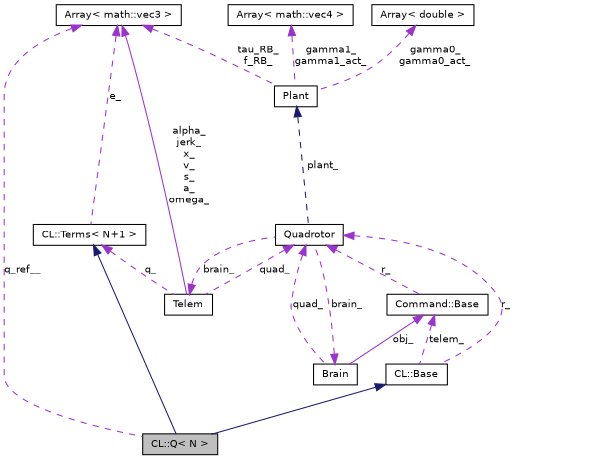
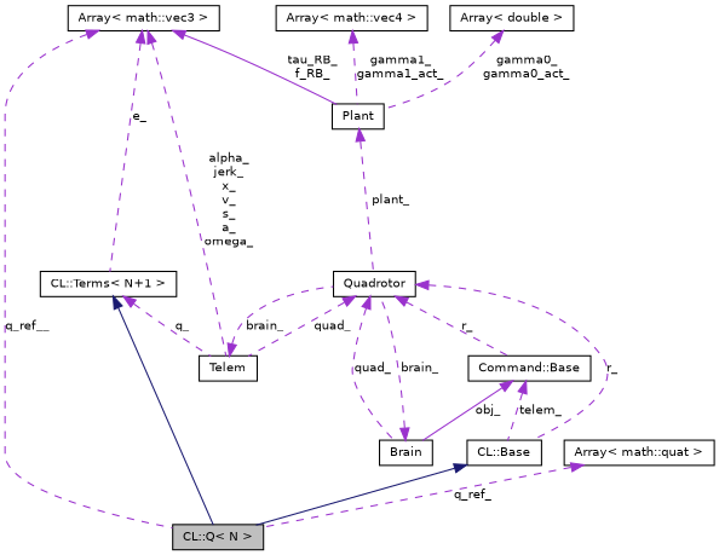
  digraph {
    node [color=black fillcolor=white fontname=Helvetica fontsize=10 shape=record style=filled]
    edge [color=darkorchid3 dir=back fontname=Helvetica fontsize=10 labelfontname=Helvetica labelfontsize=10 style=dashed]
    n1 [fillcolor=grey75 fontcolor=black height=0.2 label="CL::Q\< N \>" width=0.4]
    n2 [height=0.2 label="CL::Base" width=0.4]
    n3 [height=0.2 label=Brain width=0.4]
    n4 [height=0.2 label=Quadrotor width=0.4]
    n5 [height=0.2 label="Command::Base" width=0.4]
    n6 [height=0.2 label=Telem width=0.4]
    n7 [height=0.2 label=Plant width=0.4]
    n8 [height=0.2 label="Array\< math::vec4 \>" width=0.4]
    n9 [height=0.2 label="Array\< math::vec3 \>" width=0.4]
    n10 [height=0.2 label="CL::Terms\< N+1 \>" width=0.4]
    n11 [height=0.2 label="Array\< double \>" width=0.4]
+   n12 [height=0.2 label="Array\< math::quat \>" width=0.4]
    n2 -> n1 [color=midnightblue style=solid]
    n3 -> n4 [label=brain_]
    n4 -> n2 [label=r_]
    n4 -> n3 [label=quad_]
    n4 -> n5 [label=r_]
    n4 -> n6 [label=quad_]
    n5 -> n2 [label=telem_]
    n5 -> n3 [label=obj_ style=solid]
    n6 -> n4 [label=brain_]
-   n7 -> n4 [color=midnightblue label=plant_]
+   n7 -> n4 [label=plant_]
    n8 -> n7 [label="gamma1_\ngamma1_act_"]
    n9 -> n1 [label=q_ref__]
-   n9 -> n6 [label="alpha_\njerk_\nx_\nv_\ns_\na_\nomega_" style=solid]
-   n9 -> n7 [label="tau_RB_\nf_RB_"]
+   n9 -> n6 [label="alpha_\njerk_\nx_\nv_\ns_\na_\nomega_"]
+   n9 -> n7 [label="tau_RB_\nf_RB_" style=solid]
    n9 -> n10 [label=e_]
    n10 -> n1 [color=midnightblue style=solid]
    n10 -> n6 [label=q_]
    n11 -> n7 [label="gamma0_\ngamma0_act_"]
+   n12 -> n1 [label=q_ref_]
  }
